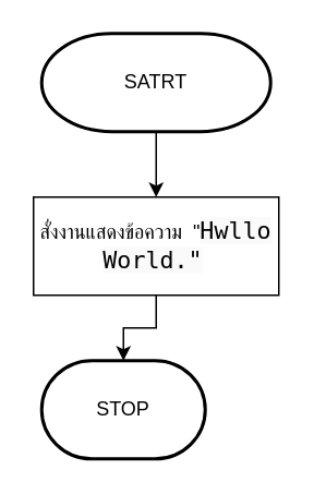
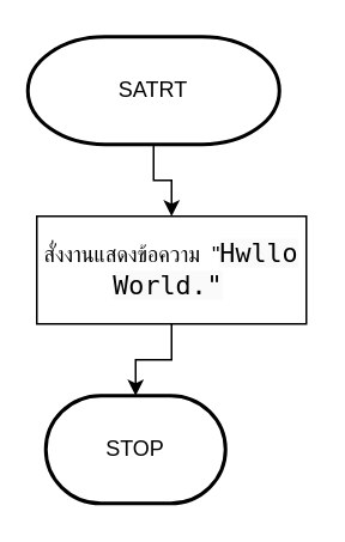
  <mxCell id="0" />
  <mxCell id="1" parent="0" />
  <mxCell id="2" value="" style="edgeStyle=orthogonalEdgeStyle;rounded=0;orthogonalLoop=1;jettySize=auto;html=1;" edge="1" parent="1" source="5" target="4"><mxGeometry relative="1" as="geometry" /></mxCell>
  <mxCell id="3" value="" style="edgeStyle=orthogonalEdgeStyle;rounded=0;orthogonalLoop=1;jettySize=auto;html=1;fontFamily=Helvetica;fontSize=12;fontColor=default;resizable=1;" edge="1" parent="1" source="4" target="6"><mxGeometry relative="1" as="geometry" /></mxCell>
  <mxCell id="4" value="&lt;div style=&quot;&quot;&gt;สั่งงานแสดงข้อความ &amp;nbsp;&quot;&lt;font face=&quot;ui-monospace, Menlo, monospace&quot;&gt;&lt;span style=&quot;caret-color: rgb(251, 251, 252); font-size: 14.45px; background-color: rgba(191, 193, 201, 0.08);&quot;&gt;Hwllo World.&quot;&lt;/span&gt;&lt;/font&gt;&amp;nbsp;&lt;/div&gt;" style="rounded=0;whiteSpace=wrap;html=1;fillColor=#FFFFFF;movable=1;resizable=1;rotatable=1;deletable=1;editable=1;locked=0;connectable=1;align=center;" vertex="1" parent="1"><mxGeometry x="20" y="120" width="150" height="60" as="geometry" /></mxCell>
- <mxCell id="5" value="SATRT" style="strokeWidth=2;html=1;shape=mxgraph.flowchart.terminator;whiteSpace=wrap;" vertex="1" parent="1"><mxGeometry x="25" y="20" width="140" height="60" as="geometry" /></mxCell>
+ <mxCell id="5" value="SATRT" style="strokeWidth=2;html=1;shape=mxgraph.flowchart.terminator;whiteSpace=wrap;" vertex="1" parent="1"><mxGeometry x="15" y="20" width="140" height="60" as="geometry" /></mxCell>
  <mxCell id="6" value="STOP" style="strokeWidth=2;html=1;shape=mxgraph.flowchart.terminator;whiteSpace=wrap;" vertex="1" parent="1"><mxGeometry x="25" y="220" width="100" height="60" as="geometry" /></mxCell>
